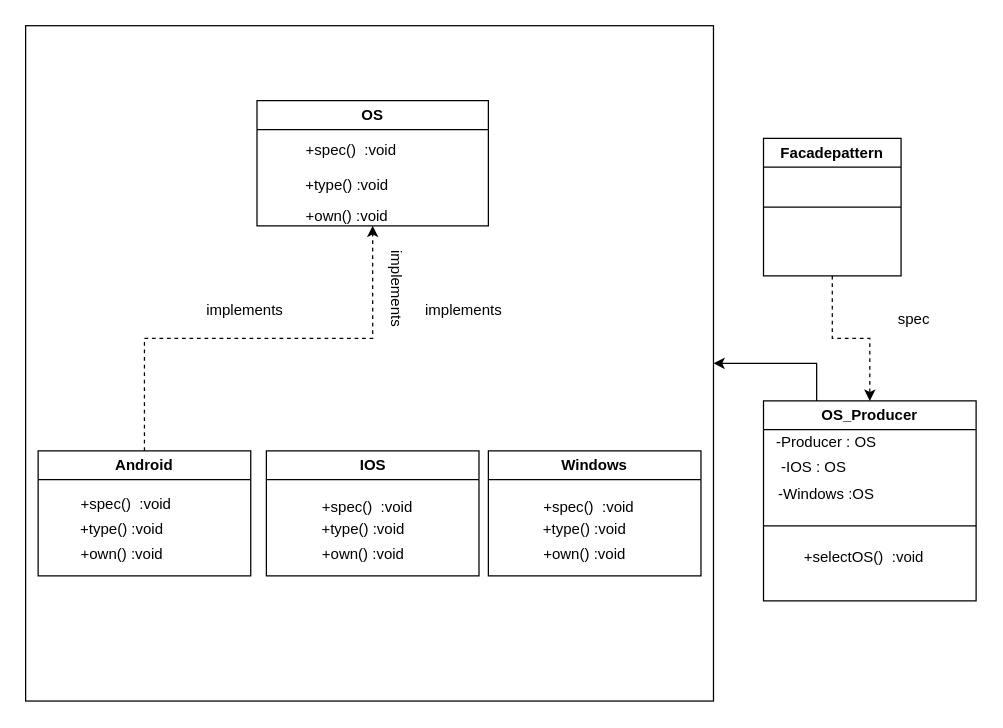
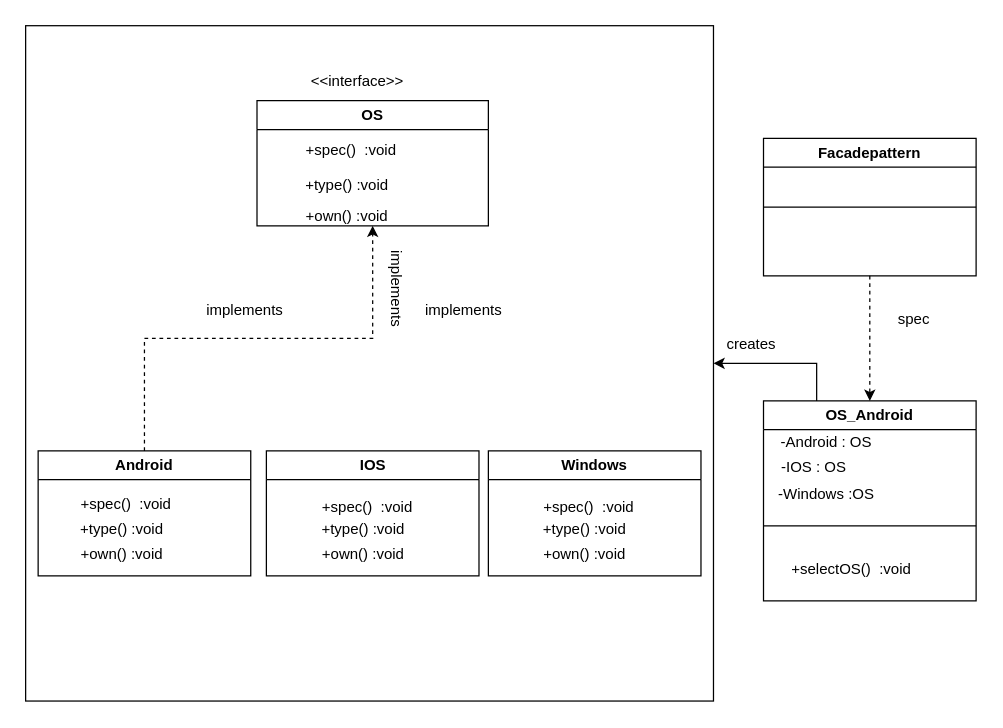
  <mxCell id="0" />
  <mxCell id="1" parent="0" />
  <mxCell id="2" style="edgeStyle=orthogonalEdgeStyle;rounded=0;orthogonalLoop=1;jettySize=auto;html=1;exitX=0.5;exitY=1;exitDx=0;exitDy=0;dashed=1;" parent="1" source="3" target="5" edge="1"><mxGeometry relative="1" as="geometry" /></mxCell>
- <mxCell id="3" value="Facadepattern" style="swimlane;whiteSpace=wrap;html=1;" parent="1" vertex="1"><mxGeometry x="610" y="110" width="110" height="110" as="geometry" /></mxCell>
+ <mxCell id="3" value="Facadepattern" style="swimlane;whiteSpace=wrap;html=1;" parent="1" vertex="1"><mxGeometry x="610" y="110" width="170" height="110" as="geometry" /></mxCell>
  <mxCell id="4" style="edgeStyle=orthogonalEdgeStyle;rounded=0;orthogonalLoop=1;jettySize=auto;html=1;exitX=0.25;exitY=0;exitDx=0;exitDy=0;entryX=1;entryY=0.5;entryDx=0;entryDy=0;" parent="1" source="5" target="12" edge="1"><mxGeometry relative="1" as="geometry" /></mxCell>
- <mxCell id="5" value="OS_Producer" style="swimlane;whiteSpace=wrap;html=1;" parent="1" vertex="1"><mxGeometry x="610" y="320" width="170" height="160" as="geometry" /></mxCell>
- <mxCell id="6" value="+selectOS()&amp;nbsp; :void" style="text;html=1;align=center;verticalAlign=middle;resizable=0;points=[];autosize=1;strokeColor=none;fillColor=none;" parent="5" vertex="1"><mxGeometry x="20" y="110" width="120" height="30" as="geometry" /></mxCell>
- <mxCell id="7" value="-Producer : OS&lt;div&gt;&lt;br&gt;&lt;/div&gt;" style="text;html=1;align=center;verticalAlign=middle;resizable=0;points=[];autosize=1;strokeColor=none;fillColor=none;" parent="5" vertex="1"><mxGeometry y="20" width="100" height="40" as="geometry" /></mxCell>
+ <mxCell id="5" value="OS_Android" style="swimlane;whiteSpace=wrap;html=1;" parent="1" vertex="1"><mxGeometry x="610" y="320" width="170" height="160" as="geometry" /></mxCell>
+ <mxCell id="6" value="+selectOS()&amp;nbsp; :void" style="text;html=1;align=center;verticalAlign=middle;resizable=0;points=[];autosize=1;strokeColor=none;fillColor=none;" parent="5" vertex="1"><mxGeometry x="10" y="120" width="120" height="30" as="geometry" /></mxCell>
+ <mxCell id="7" value="-Android : OS&lt;div&gt;&lt;br&gt;&lt;/div&gt;" style="text;html=1;align=center;verticalAlign=middle;resizable=0;points=[];autosize=1;strokeColor=none;fillColor=none;" parent="5" vertex="1"><mxGeometry y="20" width="100" height="40" as="geometry" /></mxCell>
  <mxCell id="8" value="-IOS : OS" style="text;html=1;align=center;verticalAlign=middle;resizable=0;points=[];autosize=1;strokeColor=none;fillColor=none;" parent="5" vertex="1"><mxGeometry y="38" width="80" height="30" as="geometry" /></mxCell>
  <mxCell id="9" value="-Windows :OS" style="text;html=1;align=center;verticalAlign=middle;resizable=0;points=[];autosize=1;strokeColor=none;fillColor=none;" parent="5" vertex="1"><mxGeometry y="60" width="100" height="30" as="geometry" /></mxCell>
  <mxCell id="10" value="spec" style="text;html=1;align=center;verticalAlign=middle;resizable=0;points=[];autosize=1;strokeColor=none;fillColor=none;" parent="1" vertex="1"><mxGeometry x="705" y="240" width="50" height="30" as="geometry" /></mxCell>
  <mxCell id="11" value="" style="endArrow=none;html=1;rounded=0;entryX=0;entryY=0.5;entryDx=0;entryDy=0;exitX=1;exitY=0.5;exitDx=0;exitDy=0;" parent="1" source="3" target="3" edge="1"><mxGeometry width="50" height="50" relative="1" as="geometry"><mxPoint x="350" y="340" as="sourcePoint" /><mxPoint x="400" y="290" as="targetPoint" /></mxGeometry></mxCell>
  <mxCell id="12" value="" style="rounded=0;whiteSpace=wrap;html=1;" parent="1" vertex="1"><mxGeometry x="20" y="20" width="550" height="540" as="geometry" /></mxCell>
+ <mxCell id="13" value="creates" style="text;html=1;align=center;verticalAlign=middle;resizable=0;points=[];autosize=1;strokeColor=none;fillColor=none;" parent="1" vertex="1"><mxGeometry x="570" y="260" width="60" height="30" as="geometry" /></mxCell>
  <mxCell id="14" value="OS" style="swimlane;whiteSpace=wrap;html=1;" parent="1" vertex="1"><mxGeometry x="205" y="80" width="185" height="100" as="geometry" /></mxCell>
  <mxCell id="15" value="+spec()&amp;nbsp; :void" style="text;html=1;align=center;verticalAlign=middle;resizable=0;points=[];autosize=1;strokeColor=none;fillColor=none;" parent="14" vertex="1"><mxGeometry x="25" y="25" width="100" height="30" as="geometry" /></mxCell>
  <mxCell id="16" value="&amp;nbsp;+type() :void&lt;div&gt;&lt;br&gt;&lt;/div&gt;" style="text;html=1;align=center;verticalAlign=middle;resizable=0;points=[];autosize=1;strokeColor=none;fillColor=none;" parent="14" vertex="1"><mxGeometry x="25" y="55" width="90" height="40" as="geometry" /></mxCell>
+ <mxCell id="17" value="&amp;lt;&amp;lt;interface&amp;gt;&amp;gt;" style="text;html=1;align=center;verticalAlign=middle;resizable=0;points=[];autosize=1;strokeColor=none;fillColor=none;" parent="1" vertex="1"><mxGeometry x="235" y="50" width="100" height="30" as="geometry" /></mxCell>
  <mxCell id="18" value="" style="endArrow=none;html=1;rounded=0;" parent="1" edge="1"><mxGeometry width="50" height="50" relative="1" as="geometry"><mxPoint x="780" y="420" as="sourcePoint" /><mxPoint x="610" y="420" as="targetPoint" /></mxGeometry></mxCell>
  <mxCell id="19" style="edgeStyle=orthogonalEdgeStyle;rounded=0;orthogonalLoop=1;jettySize=auto;html=1;exitX=0.5;exitY=0;exitDx=0;exitDy=0;entryX=0.5;entryY=1;entryDx=0;entryDy=0;dashed=1;" parent="1" source="20" target="14" edge="1"><mxGeometry relative="1" as="geometry" /></mxCell>
  <mxCell id="20" value="Android" style="swimlane;whiteSpace=wrap;html=1;" parent="1" vertex="1"><mxGeometry x="30" y="360" width="170" height="100" as="geometry" /></mxCell>
  <mxCell id="21" value="+spec()&amp;nbsp; :void" style="text;html=1;align=center;verticalAlign=middle;resizable=0;points=[];autosize=1;strokeColor=none;fillColor=none;" parent="20" vertex="1"><mxGeometry x="20" y="28" width="100" height="30" as="geometry" /></mxCell>
  <mxCell id="22" value="IOS" style="swimlane;whiteSpace=wrap;html=1;startSize=23;" parent="1" vertex="1"><mxGeometry x="212.5" y="360" width="170" height="100" as="geometry" /></mxCell>
  <mxCell id="23" value="+spec()&amp;nbsp; :void" style="text;html=1;align=center;verticalAlign=middle;resizable=0;points=[];autosize=1;strokeColor=none;fillColor=none;" parent="22" vertex="1"><mxGeometry x="30" y="30" width="100" height="30" as="geometry" /></mxCell>
  <mxCell id="24" value="&amp;nbsp;+type() :void&lt;div&gt;&lt;br&gt;&lt;/div&gt;" style="text;html=1;align=center;verticalAlign=middle;resizable=0;points=[];autosize=1;strokeColor=none;fillColor=none;" parent="22" vertex="1"><mxGeometry x="30" y="50" width="90" height="40" as="geometry" /></mxCell>
  <mxCell id="25" value="&amp;nbsp; &amp;nbsp; +own() :void&lt;div&gt;&lt;br&gt;&lt;/div&gt;" style="text;html=1;align=center;verticalAlign=middle;resizable=0;points=[];autosize=1;strokeColor=none;fillColor=none;" vertex="1" parent="22"><mxGeometry x="20" y="70" width="100" height="40" as="geometry" /></mxCell>
  <mxCell id="26" value="Windows" style="swimlane;whiteSpace=wrap;html=1;startSize=23;" parent="1" vertex="1"><mxGeometry x="390" y="360" width="170" height="100" as="geometry" /></mxCell>
  <mxCell id="27" value="+spec()&amp;nbsp; :void" style="text;html=1;align=center;verticalAlign=middle;resizable=0;points=[];autosize=1;strokeColor=none;fillColor=none;" parent="26" vertex="1"><mxGeometry x="30" y="30" width="100" height="30" as="geometry" /></mxCell>
  <mxCell id="28" value="&amp;nbsp;+type() :void&lt;div&gt;&lt;br&gt;&lt;/div&gt;" style="text;html=1;align=center;verticalAlign=middle;resizable=0;points=[];autosize=1;strokeColor=none;fillColor=none;" parent="26" vertex="1"><mxGeometry x="30" y="50" width="90" height="40" as="geometry" /></mxCell>
  <mxCell id="29" value="&amp;nbsp; &amp;nbsp; +own() :void&lt;div&gt;&lt;br&gt;&lt;/div&gt;" style="text;html=1;align=center;verticalAlign=middle;resizable=0;points=[];autosize=1;strokeColor=none;fillColor=none;" vertex="1" parent="26"><mxGeometry x="20" y="70" width="100" height="40" as="geometry" /></mxCell>
  <mxCell id="30" value="implements&lt;div&gt;&lt;br&gt;&lt;/div&gt;" style="text;html=1;align=center;verticalAlign=middle;resizable=0;points=[];autosize=1;strokeColor=none;fillColor=none;" parent="1" vertex="1"><mxGeometry x="155" y="235" width="80" height="40" as="geometry" /></mxCell>
  <mxCell id="31" value="implements&lt;div&gt;&lt;br&gt;&lt;/div&gt;" style="text;html=1;align=center;verticalAlign=middle;resizable=0;points=[];autosize=1;strokeColor=none;fillColor=none;" parent="1" vertex="1"><mxGeometry x="330" y="235" width="80" height="40" as="geometry" /></mxCell>
  <mxCell id="32" value="&amp;nbsp;+type() :void&lt;div&gt;&lt;br&gt;&lt;/div&gt;" style="text;html=1;align=center;verticalAlign=middle;resizable=0;points=[];autosize=1;strokeColor=none;fillColor=none;" parent="1" vertex="1"><mxGeometry x="50" y="410" width="90" height="40" as="geometry" /></mxCell>
  <mxCell id="33" value="implements&lt;div&gt;&lt;br&gt;&lt;/div&gt;" style="text;html=1;align=center;verticalAlign=middle;resizable=0;points=[];autosize=1;strokeColor=none;fillColor=none;rotation=90;" parent="1" vertex="1"><mxGeometry x="270" y="210" width="80" height="40" as="geometry" /></mxCell>
  <mxCell id="34" value="&amp;nbsp; &amp;nbsp; +own() :void&lt;div&gt;&lt;br&gt;&lt;/div&gt;" style="text;html=1;align=center;verticalAlign=middle;resizable=0;points=[];autosize=1;strokeColor=none;fillColor=none;" vertex="1" parent="1"><mxGeometry x="220" y="160" width="100" height="40" as="geometry" /></mxCell>
  <mxCell id="35" value="&amp;nbsp; &amp;nbsp; +own() :void&lt;div&gt;&lt;br&gt;&lt;/div&gt;" style="text;html=1;align=center;verticalAlign=middle;resizable=0;points=[];autosize=1;strokeColor=none;fillColor=none;" vertex="1" parent="1"><mxGeometry x="40" y="430" width="100" height="40" as="geometry" /></mxCell>
